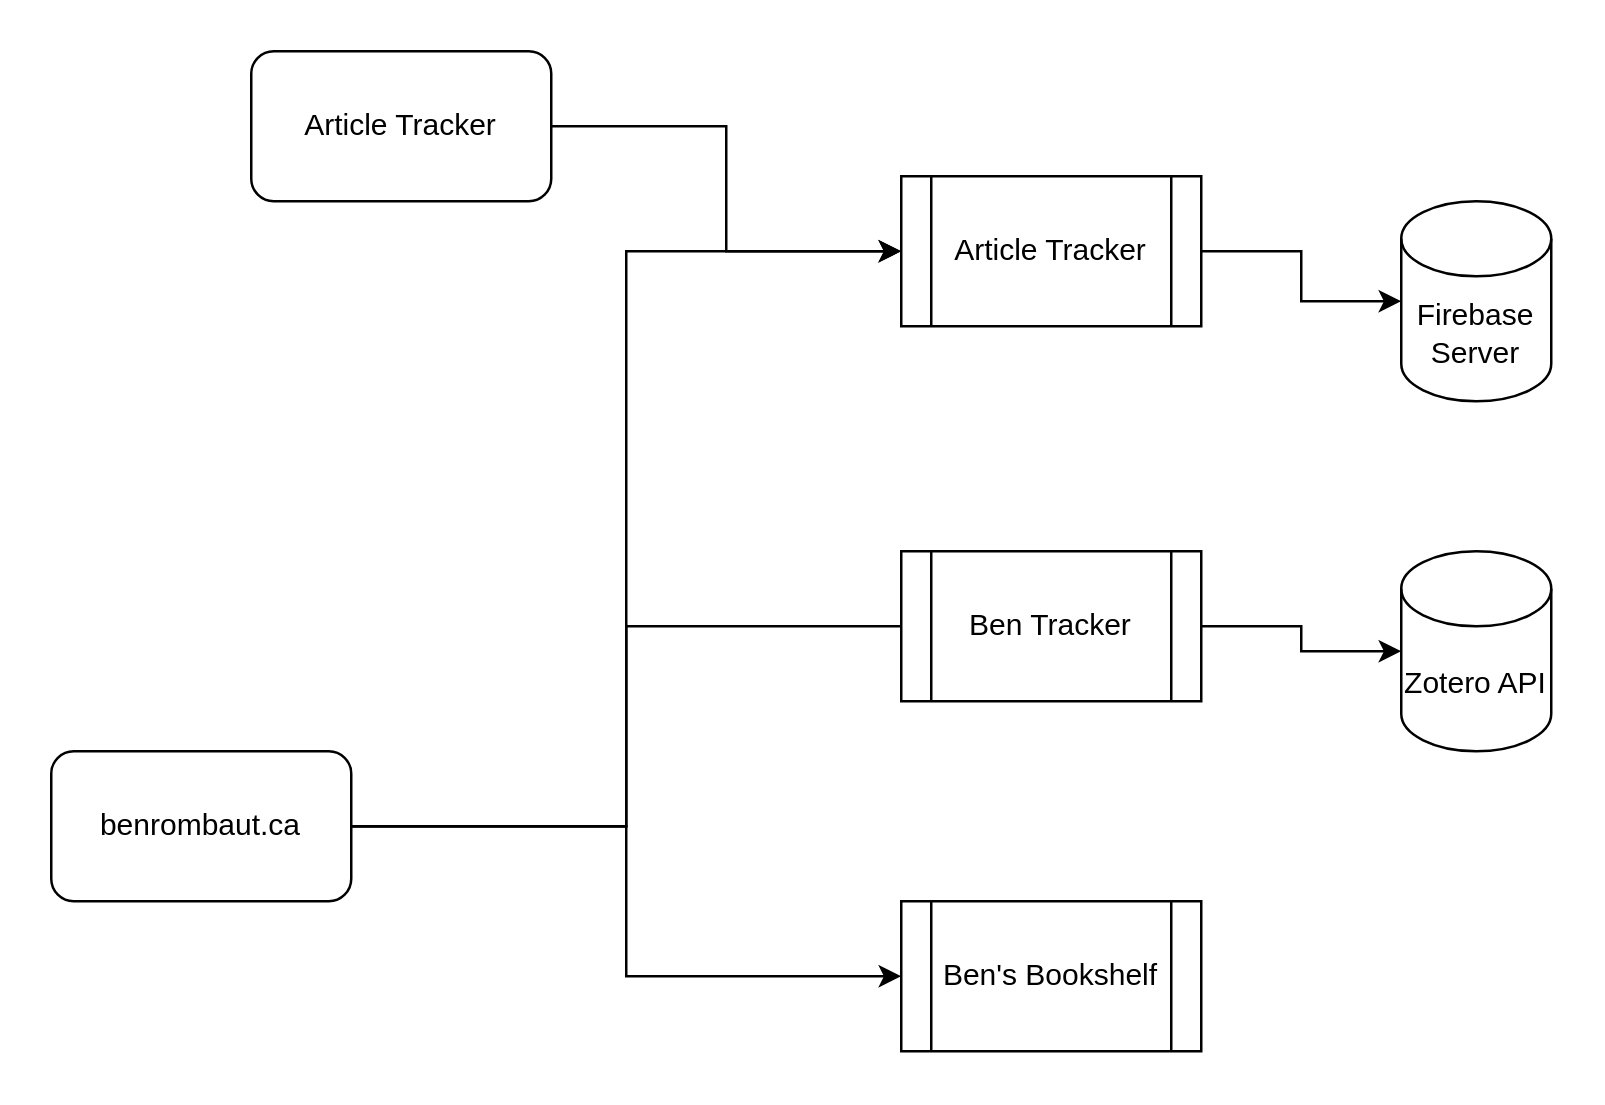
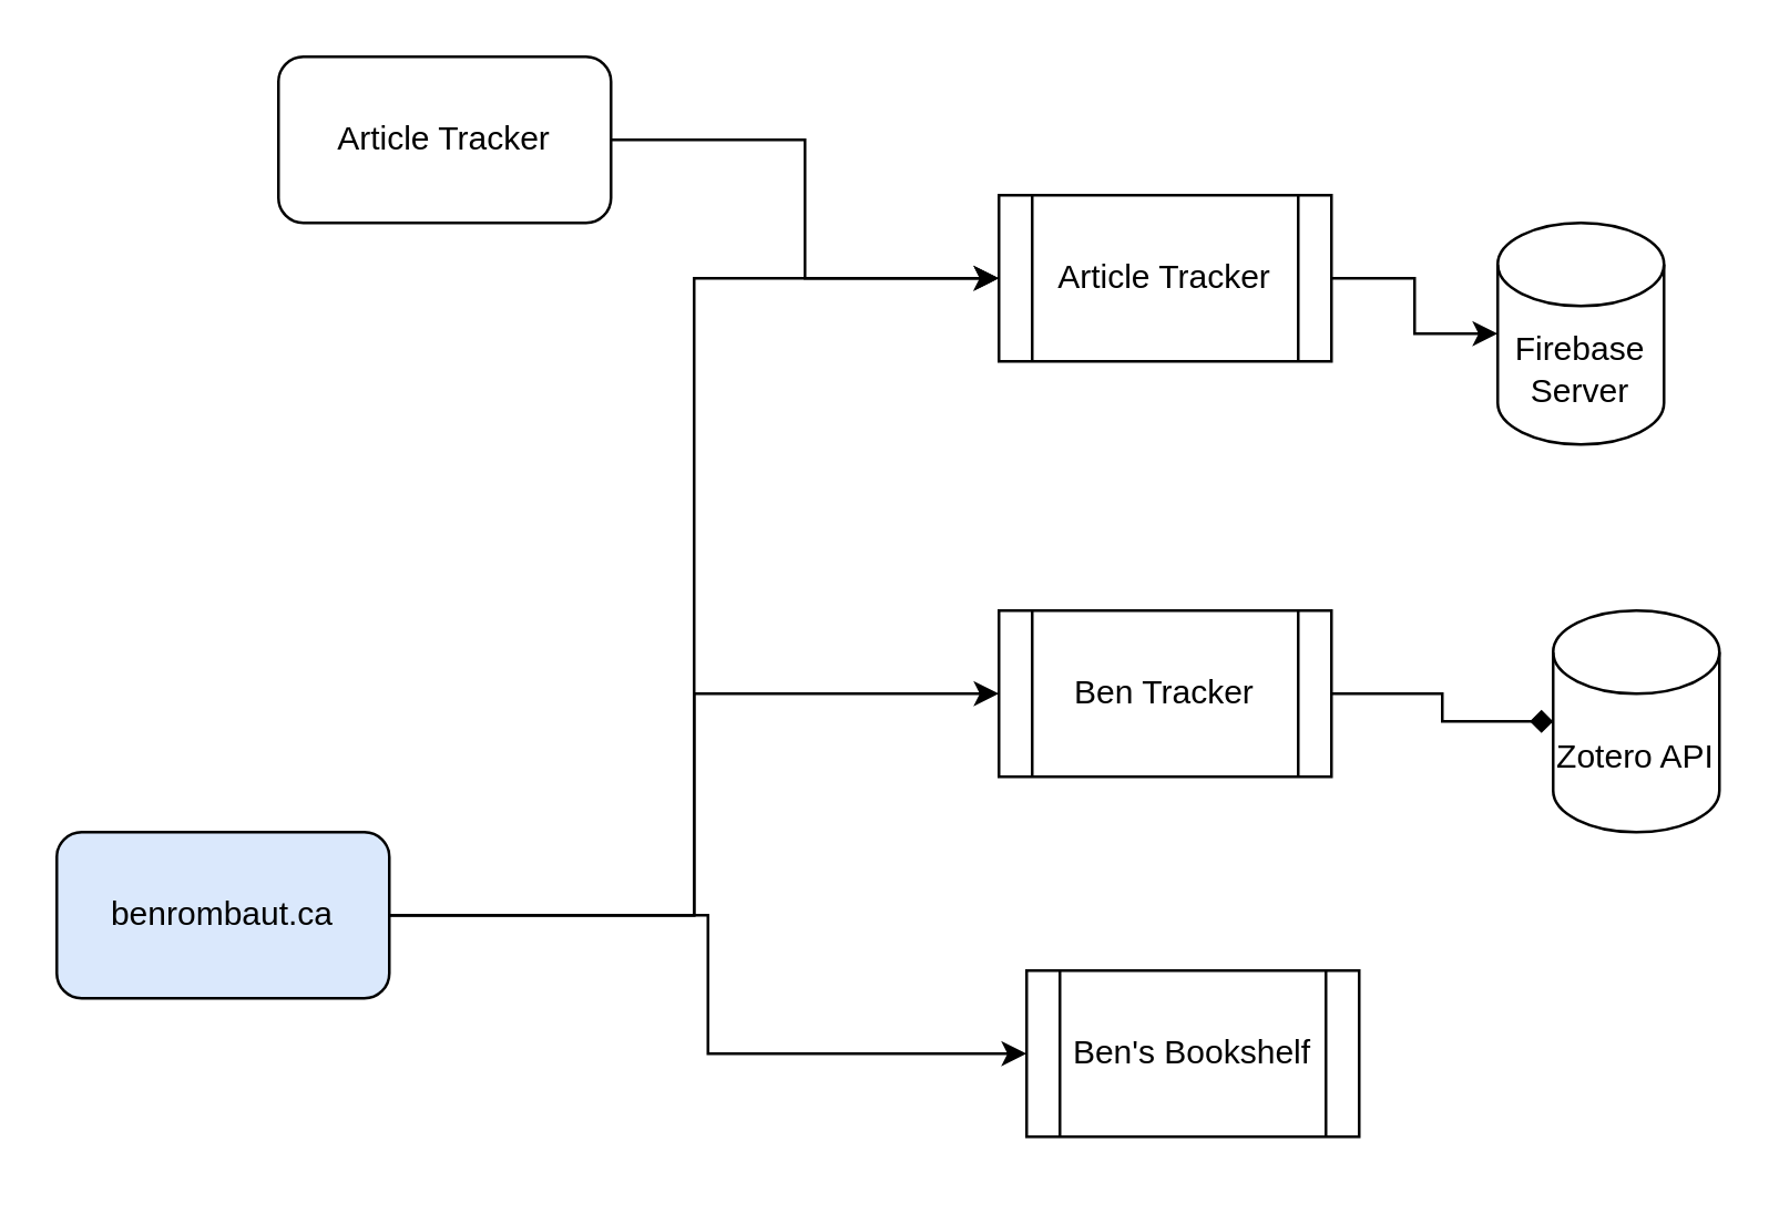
  <mxCell id="0" />
  <mxCell id="1" parent="0" />
- <mxCell id="2" value="Firebase Server" style="shape=cylinder3;whiteSpace=wrap;html=1;boundedLbl=1;backgroundOutline=1;size=15;" vertex="1" parent="1"><mxGeometry x="560" y="80" width="60" height="80" as="geometry" /></mxCell>
+ <mxCell id="2" value="Firebase Server" style="shape=cylinder3;whiteSpace=wrap;html=1;boundedLbl=1;backgroundOutline=1;size=15;" vertex="1" parent="1"><mxGeometry x="540" y="80" width="60" height="80" as="geometry" /></mxCell>
  <mxCell id="3" style="edgeStyle=orthogonalEdgeStyle;rounded=0;orthogonalLoop=1;jettySize=auto;html=1;entryX=0;entryY=0.5;entryDx=0;entryDy=0;" edge="1" parent="1" source="4" target="6"><mxGeometry relative="1" as="geometry" /></mxCell>
  <mxCell id="4" value="Article Tracker" style="rounded=1;whiteSpace=wrap;html=1;" vertex="1" parent="1"><mxGeometry x="100" y="20" width="120" height="60" as="geometry" /></mxCell>
  <mxCell id="5" value="" style="edgeStyle=orthogonalEdgeStyle;rounded=0;orthogonalLoop=1;jettySize=auto;html=1;" edge="1" parent="1" source="6" target="2"><mxGeometry relative="1" as="geometry" /></mxCell>
  <mxCell id="6" value="Article Tracker" style="shape=process;whiteSpace=wrap;html=1;backgroundOutline=1;" vertex="1" parent="1"><mxGeometry x="360" y="70" width="120" height="60" as="geometry" /></mxCell>
  <mxCell id="7" style="edgeStyle=orthogonalEdgeStyle;rounded=0;orthogonalLoop=1;jettySize=auto;html=1;entryX=0;entryY=0.5;entryDx=0;entryDy=0;" edge="1" parent="1" source="10" target="14"><mxGeometry relative="1" as="geometry" /></mxCell>
- <mxCell id="8" style="edgeStyle=orthogonalEdgeStyle;rounded=0;orthogonalLoop=1;jettySize=auto;html=1;exitX=1;exitY=0.5;exitDx=0;exitDy=0;entryX=0;entryY=0.5;entryDx=0;entryDy=0;endArrow=none;" edge="1" parent="1" source="10" target="13"><mxGeometry relative="1" as="geometry" /></mxCell>
+ <mxCell id="8" style="edgeStyle=orthogonalEdgeStyle;rounded=0;orthogonalLoop=1;jettySize=auto;html=1;exitX=1;exitY=0.5;exitDx=0;exitDy=0;entryX=0;entryY=0.5;entryDx=0;entryDy=0;" edge="1" parent="1" source="10" target="13"><mxGeometry relative="1" as="geometry" /></mxCell>
  <mxCell id="9" style="edgeStyle=orthogonalEdgeStyle;rounded=0;orthogonalLoop=1;jettySize=auto;html=1;exitX=1;exitY=0.5;exitDx=0;exitDy=0;entryX=0;entryY=0.5;entryDx=0;entryDy=0;" edge="1" parent="1" source="10" target="6"><mxGeometry relative="1" as="geometry" /></mxCell>
- <mxCell id="10" value="benrombaut.ca" style="rounded=1;whiteSpace=wrap;html=1;" vertex="1" parent="1"><mxGeometry x="20" y="300" width="120" height="60" as="geometry" /></mxCell>
+ <mxCell id="10" value="benrombaut.ca" style="rounded=1;whiteSpace=wrap;html=1;fillColor=#dae8fc;" vertex="1" parent="1"><mxGeometry x="20" y="300" width="120" height="60" as="geometry" /></mxCell>
  <mxCell id="11" value="Zotero API" style="shape=cylinder3;whiteSpace=wrap;html=1;boundedLbl=1;backgroundOutline=1;size=15;" vertex="1" parent="1"><mxGeometry x="560" y="220" width="60" height="80" as="geometry" /></mxCell>
- <mxCell id="12" value="" style="edgeStyle=orthogonalEdgeStyle;rounded=0;orthogonalLoop=1;jettySize=auto;html=1;" edge="1" parent="1" source="13" target="11"><mxGeometry relative="1" as="geometry" /></mxCell>
+ <mxCell id="12" value="" style="edgeStyle=orthogonalEdgeStyle;rounded=0;orthogonalLoop=1;jettySize=auto;html=1;endArrow=diamond;" edge="1" parent="1" source="13" target="11"><mxGeometry relative="1" as="geometry" /></mxCell>
  <mxCell id="13" value="Ben Tracker" style="shape=process;whiteSpace=wrap;html=1;backgroundOutline=1;" vertex="1" parent="1"><mxGeometry x="360" y="220" width="120" height="60" as="geometry" /></mxCell>
- <mxCell id="14" value="Ben's Bookshelf" style="shape=process;whiteSpace=wrap;html=1;backgroundOutline=1;" vertex="1" parent="1"><mxGeometry x="360" y="360" width="120" height="60" as="geometry" /></mxCell>
+ <mxCell id="14" value="Ben's Bookshelf" style="shape=process;whiteSpace=wrap;html=1;backgroundOutline=1;" vertex="1" parent="1"><mxGeometry x="370" y="350" width="120" height="60" as="geometry" /></mxCell>
